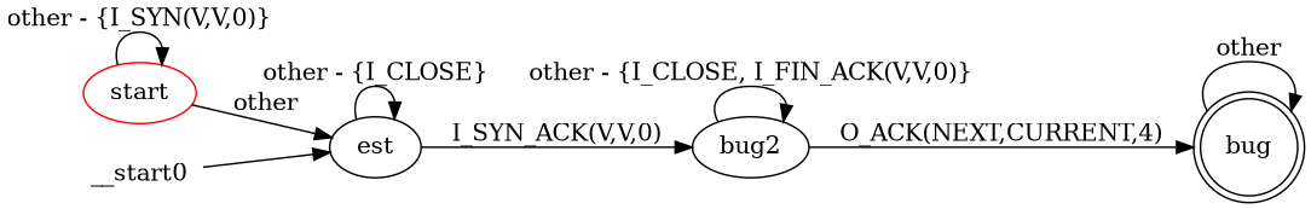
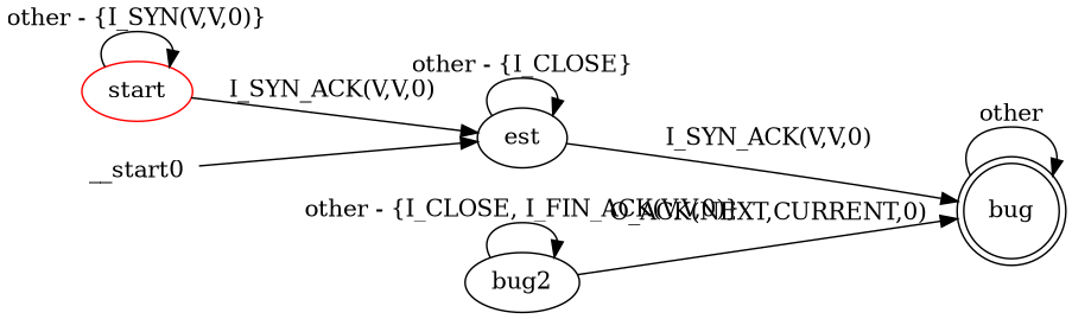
  digraph {
    rankdir=LR
    start [color=red]
    est
    n3 [label=bug2]
    bug [shape=doublecircle]
    __start0 [height=0 shape=none width=0]
    start -> start [label="other - {I_SYN(V,V,0)}"]
-   start -> est [label=other]
+   start -> est [label="I_SYN_ACK(V,V,0)"]
    est -> est [label="other - {I_CLOSE}"]
-   est -> n3 [label="I_SYN_ACK(V,V,0)"]
+   est -> bug [label="I_SYN_ACK(V,V,0)"]
    n3 -> n3 [label="other - {I_CLOSE, I_FIN_ACK(V,V,0)}"]
-   n3 -> bug [label="O_ACK(NEXT,CURRENT,4)"]
+   n3 -> bug [label="O_ACK(NEXT,CURRENT,0)"]
    bug -> bug [label=other]
    __start0 -> est
  }
